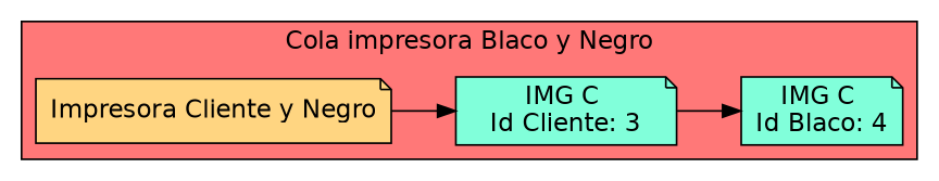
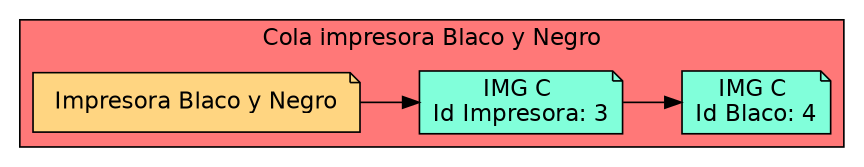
  digraph {
    fontname="DejaVu Sans"
    rankdir=LR
    node [fillcolor="#81FFDA" fontname="DejaVu Sans" shape=note style=filled]
    edge [fontname="DejaVu Sans"]
-   n1 [fillcolor="#FFD581" label="Impresora Cliente y Negro"]
-   n2 [label="IMG C \nId Cliente: 3"]
+   n1 [fillcolor="#FFD581" label="Impresora Blaco y Negro"]
+   n2 [label="IMG C \nId Impresora: 3"]
    n3 [label="IMG C \nId Blaco: 4"]
    subgraph cluster_1 {
      bgcolor="#FF7878"
      label=" Cola impresora Blaco y Negro "
      n1
      n2
      n3
    }
    n1 -> n2
    n2 -> n3
  }
